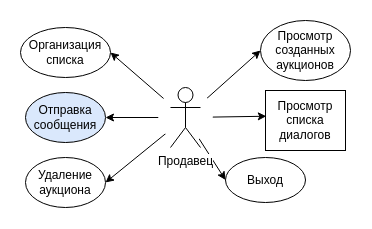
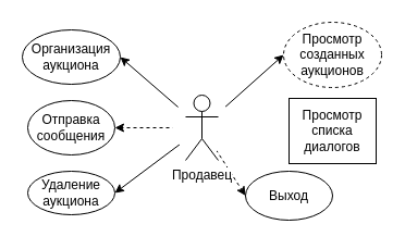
  <mxCell id="0" />
  <mxCell id="1" parent="0" />
- <mxCell id="2" value="" style="endArrow=classic;html=1;entryX=0;entryY=0.5;entryDx=0;entryDy=0;exitX=0.5;exitY=0.5;exitDx=0;exitDy=0;exitPerimeter=0;" edge="1" parent="1" source="13" target="15"><mxGeometry width="50" height="50" relative="1" as="geometry"><mxPoint x="195" y="127" as="sourcePoint" /><mxPoint x="276" y="126" as="targetPoint" /></mxGeometry></mxCell>
+ <mxCell id="2" value="" style="endArrow=classic;html=1;entryX=0;entryY=0.5;entryDx=0;entryDy=0;exitX=0.5;exitY=0.5;exitDx=0;exitDy=0;exitPerimeter=0;dashed=1;" edge="1" parent="1" source="13" target="15"><mxGeometry width="50" height="50" relative="1" as="geometry"><mxPoint x="195" y="127" as="sourcePoint" /><mxPoint x="276" y="126" as="targetPoint" /></mxGeometry></mxCell>
  <mxCell id="3" value="" style="endArrow=classic;html=1;entryX=1;entryY=0.5;entryDx=0;entryDy=0;exitX=0.5;exitY=0.5;exitDx=0;exitDy=0;exitPerimeter=0;" parent="1" source="13" target="14" edge="1"><mxGeometry width="50" height="50" relative="1" as="geometry"><mxPoint x="200.143" y="242" as="sourcePoint" /><mxPoint x="120.143" y="242" as="targetPoint" /></mxGeometry></mxCell>
  <mxCell id="4" value="" style="endArrow=classic;html=1;entryX=1;entryY=0.5;entryDx=0;entryDy=0;exitX=0.5;exitY=0.5;exitDx=0;exitDy=0;exitPerimeter=0;" parent="1" source="13" target="11" edge="1"><mxGeometry width="50" height="50" relative="1" as="geometry"><mxPoint x="140" y="252" as="sourcePoint" /><mxPoint x="190" y="202" as="targetPoint" /></mxGeometry></mxCell>
  <mxCell id="5" value="" style="endArrow=classic;html=1;entryX=0;entryY=0.5;entryDx=0;entryDy=0;exitX=0.5;exitY=0.5;exitDx=0;exitDy=0;exitPerimeter=0;" parent="1" source="13" target="9" edge="1"><mxGeometry width="50" height="50" relative="1" as="geometry"><mxPoint x="190" y="312" as="sourcePoint" /><mxPoint x="240" y="262" as="targetPoint" /></mxGeometry></mxCell>
- <mxCell id="6" value="" style="endArrow=classic;html=1;entryX=0.01;entryY=0.429;entryDx=0;entryDy=0;entryPerimeter=0;exitX=0.5;exitY=0.5;exitDx=0;exitDy=0;exitPerimeter=0;" parent="1" source="13" target="10" edge="1"><mxGeometry width="50" height="50" relative="1" as="geometry"><mxPoint x="180" y="292" as="sourcePoint" /><mxPoint x="230" y="242" as="targetPoint" /></mxGeometry></mxCell>
- <mxCell id="7" value="" style="endArrow=classic;html=1;entryX=1;entryY=0.5;entryDx=0;entryDy=0;exitX=0.5;exitY=0.5;exitDx=0;exitDy=0;exitPerimeter=0;" parent="1" source="13" target="12" edge="1"><mxGeometry width="50" height="50" relative="1" as="geometry"><mxPoint x="290" y="292" as="sourcePoint" /><mxPoint x="340" y="242" as="targetPoint" /></mxGeometry></mxCell>
+ <mxCell id="7" value="" style="endArrow=classic;html=1;entryX=1;entryY=0.5;entryDx=0;entryDy=0;exitX=0.5;exitY=0.5;exitDx=0;exitDy=0;exitPerimeter=0;dashed=1;" parent="1" source="13" target="12" edge="1"><mxGeometry width="50" height="50" relative="1" as="geometry"><mxPoint x="290" y="292" as="sourcePoint" /><mxPoint x="340" y="242" as="targetPoint" /></mxGeometry></mxCell>
  <mxCell id="8" value="" style="ellipse;whiteSpace=wrap;html=1;aspect=fixed;strokeColor=none;" parent="1" vertex="1"><mxGeometry x="157.5" y="87" width="55" height="55" as="geometry" /></mxCell>
- <mxCell id="9" value="Просмотр созданных аукционов&lt;br&gt;" style="ellipse;whiteSpace=wrap;html=1;" parent="1" vertex="1"><mxGeometry x="260" y="20" width="90" height="60" as="geometry" /></mxCell>
+ <mxCell id="9" value="Просмотр созданных аукционов&lt;br&gt;" style="ellipse;whiteSpace=wrap;html=1;dashed=1;" parent="1" vertex="1"><mxGeometry x="260" y="20" width="90" height="60" as="geometry" /></mxCell>
  <mxCell id="10" value="Просмотр списка диалогов" style="whiteSpace=wrap;html=1;rounded=0;" parent="1" vertex="1"><mxGeometry x="265" y="90" width="80" height="60" as="geometry" /></mxCell>
- <mxCell id="11" value="Организация списка" style="ellipse;whiteSpace=wrap;html=1;" parent="1" vertex="1"><mxGeometry x="20" y="27" width="90" height="50" as="geometry" /></mxCell>
- <mxCell id="12" value="Отправка сообщения" style="ellipse;whiteSpace=wrap;html=1;fillColor=#dae8fc;" parent="1" vertex="1"><mxGeometry x="25" y="92" width="80" height="50" as="geometry" /></mxCell>
+ <mxCell id="11" value="Организация аукциона" style="ellipse;whiteSpace=wrap;html=1;" parent="1" vertex="1"><mxGeometry x="20" y="27" width="90" height="50" as="geometry" /></mxCell>
+ <mxCell id="12" value="Отправка сообщения" style="ellipse;whiteSpace=wrap;html=1;" parent="1" vertex="1"><mxGeometry x="25" y="92" width="80" height="50" as="geometry" /></mxCell>
  <mxCell id="13" value="Продавец" style="shape=umlActor;verticalLabelPosition=bottom;labelBackgroundColor=#ffffff;verticalAlign=top;html=1;outlineConnect=0;" parent="1" vertex="1"><mxGeometry x="170" y="87" width="30" height="60" as="geometry" /></mxCell>
- <mxCell id="14" value="Удаление аукциона" style="ellipse;whiteSpace=wrap;html=1;" parent="1" vertex="1"><mxGeometry x="25" y="157" width="80" height="50" as="geometry" /></mxCell>
+ <mxCell id="14" value="Удаление аукциона" style="ellipse;whiteSpace=wrap;html=1;" parent="1" vertex="1"><mxGeometry x="25" y="157" width="80" height="40" as="geometry" /></mxCell>
  <mxCell id="15" value="Выход" style="ellipse;whiteSpace=wrap;html=1;" vertex="1" parent="1"><mxGeometry x="225" y="157" width="80" height="45" as="geometry" /></mxCell>
